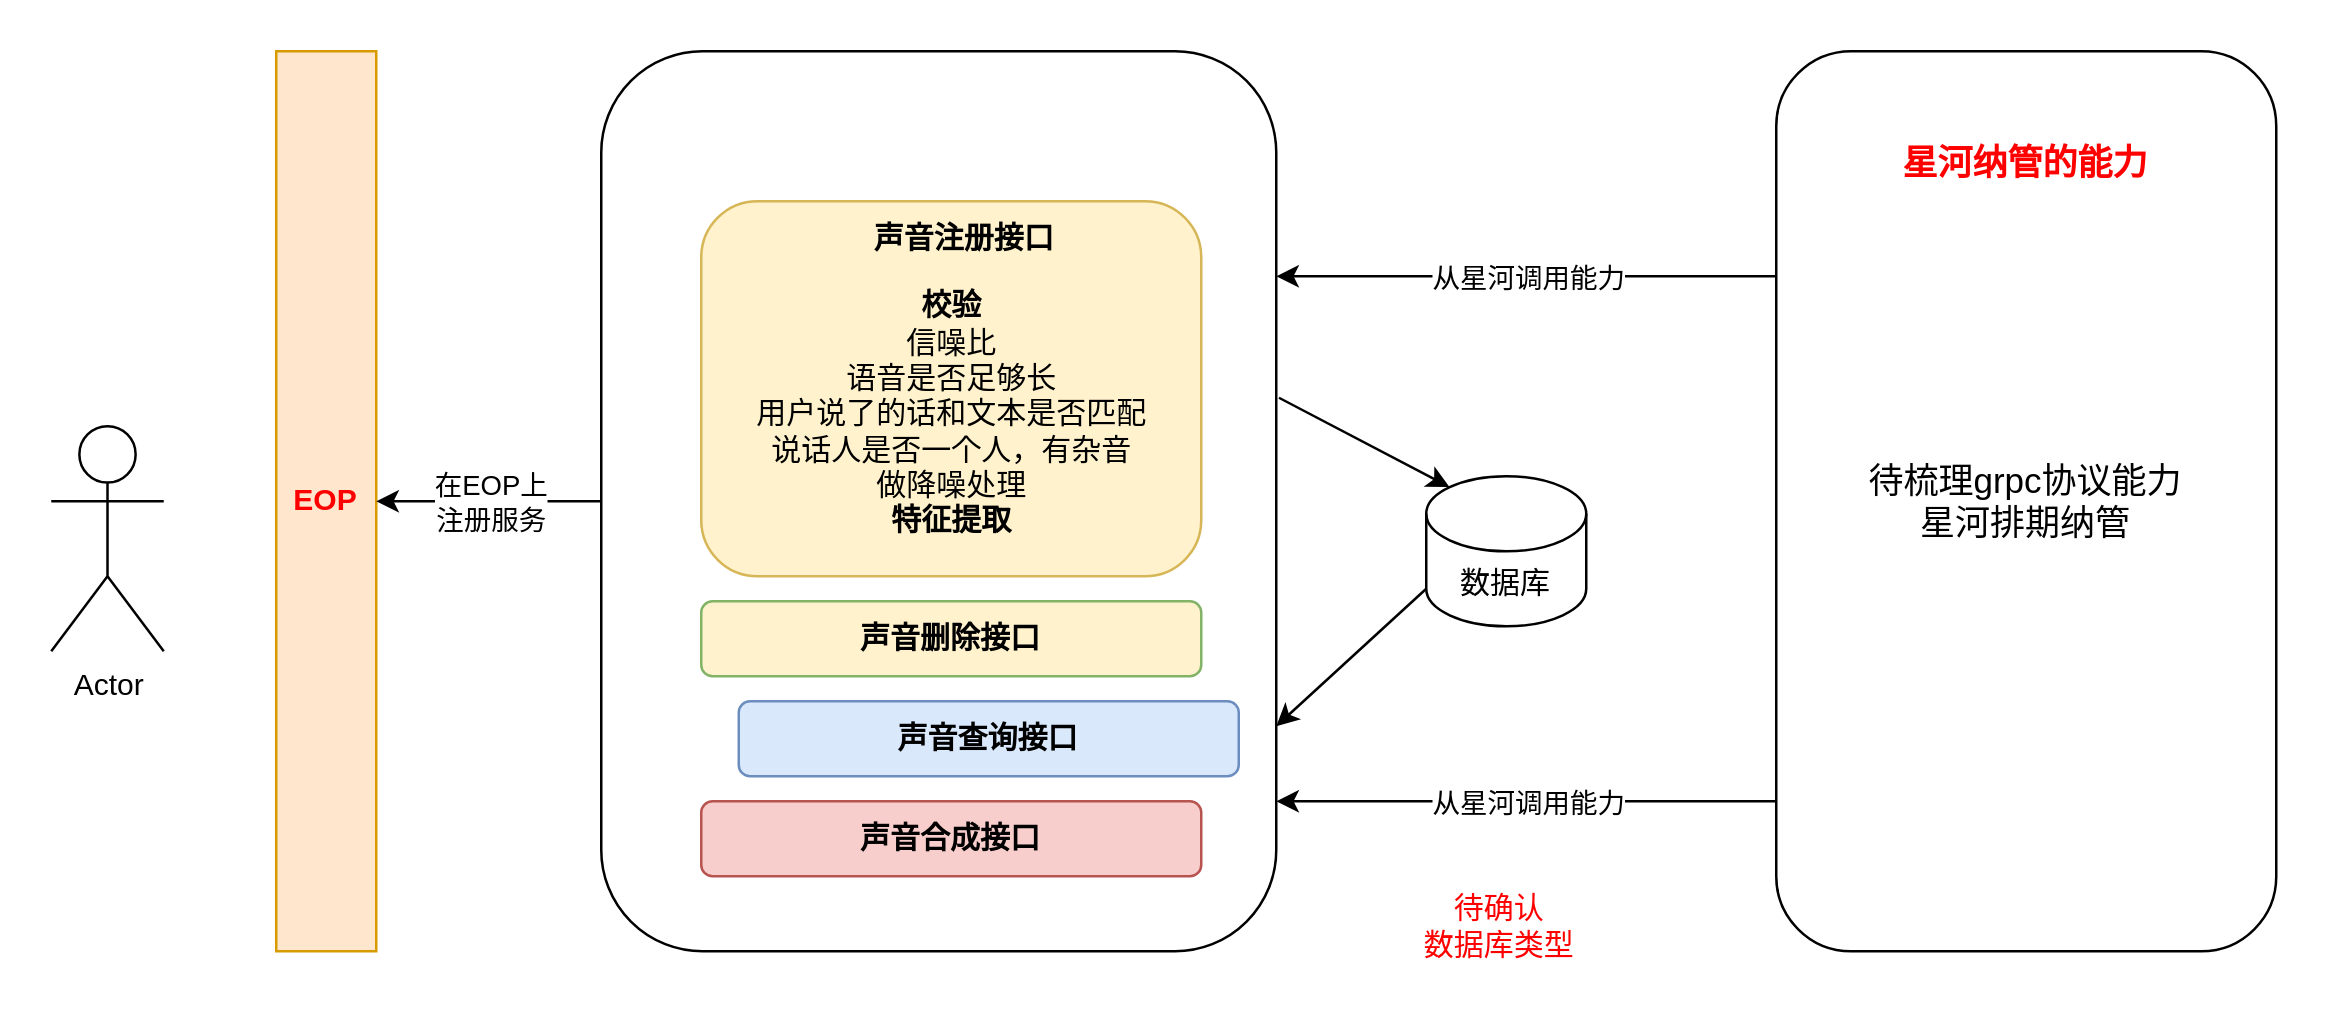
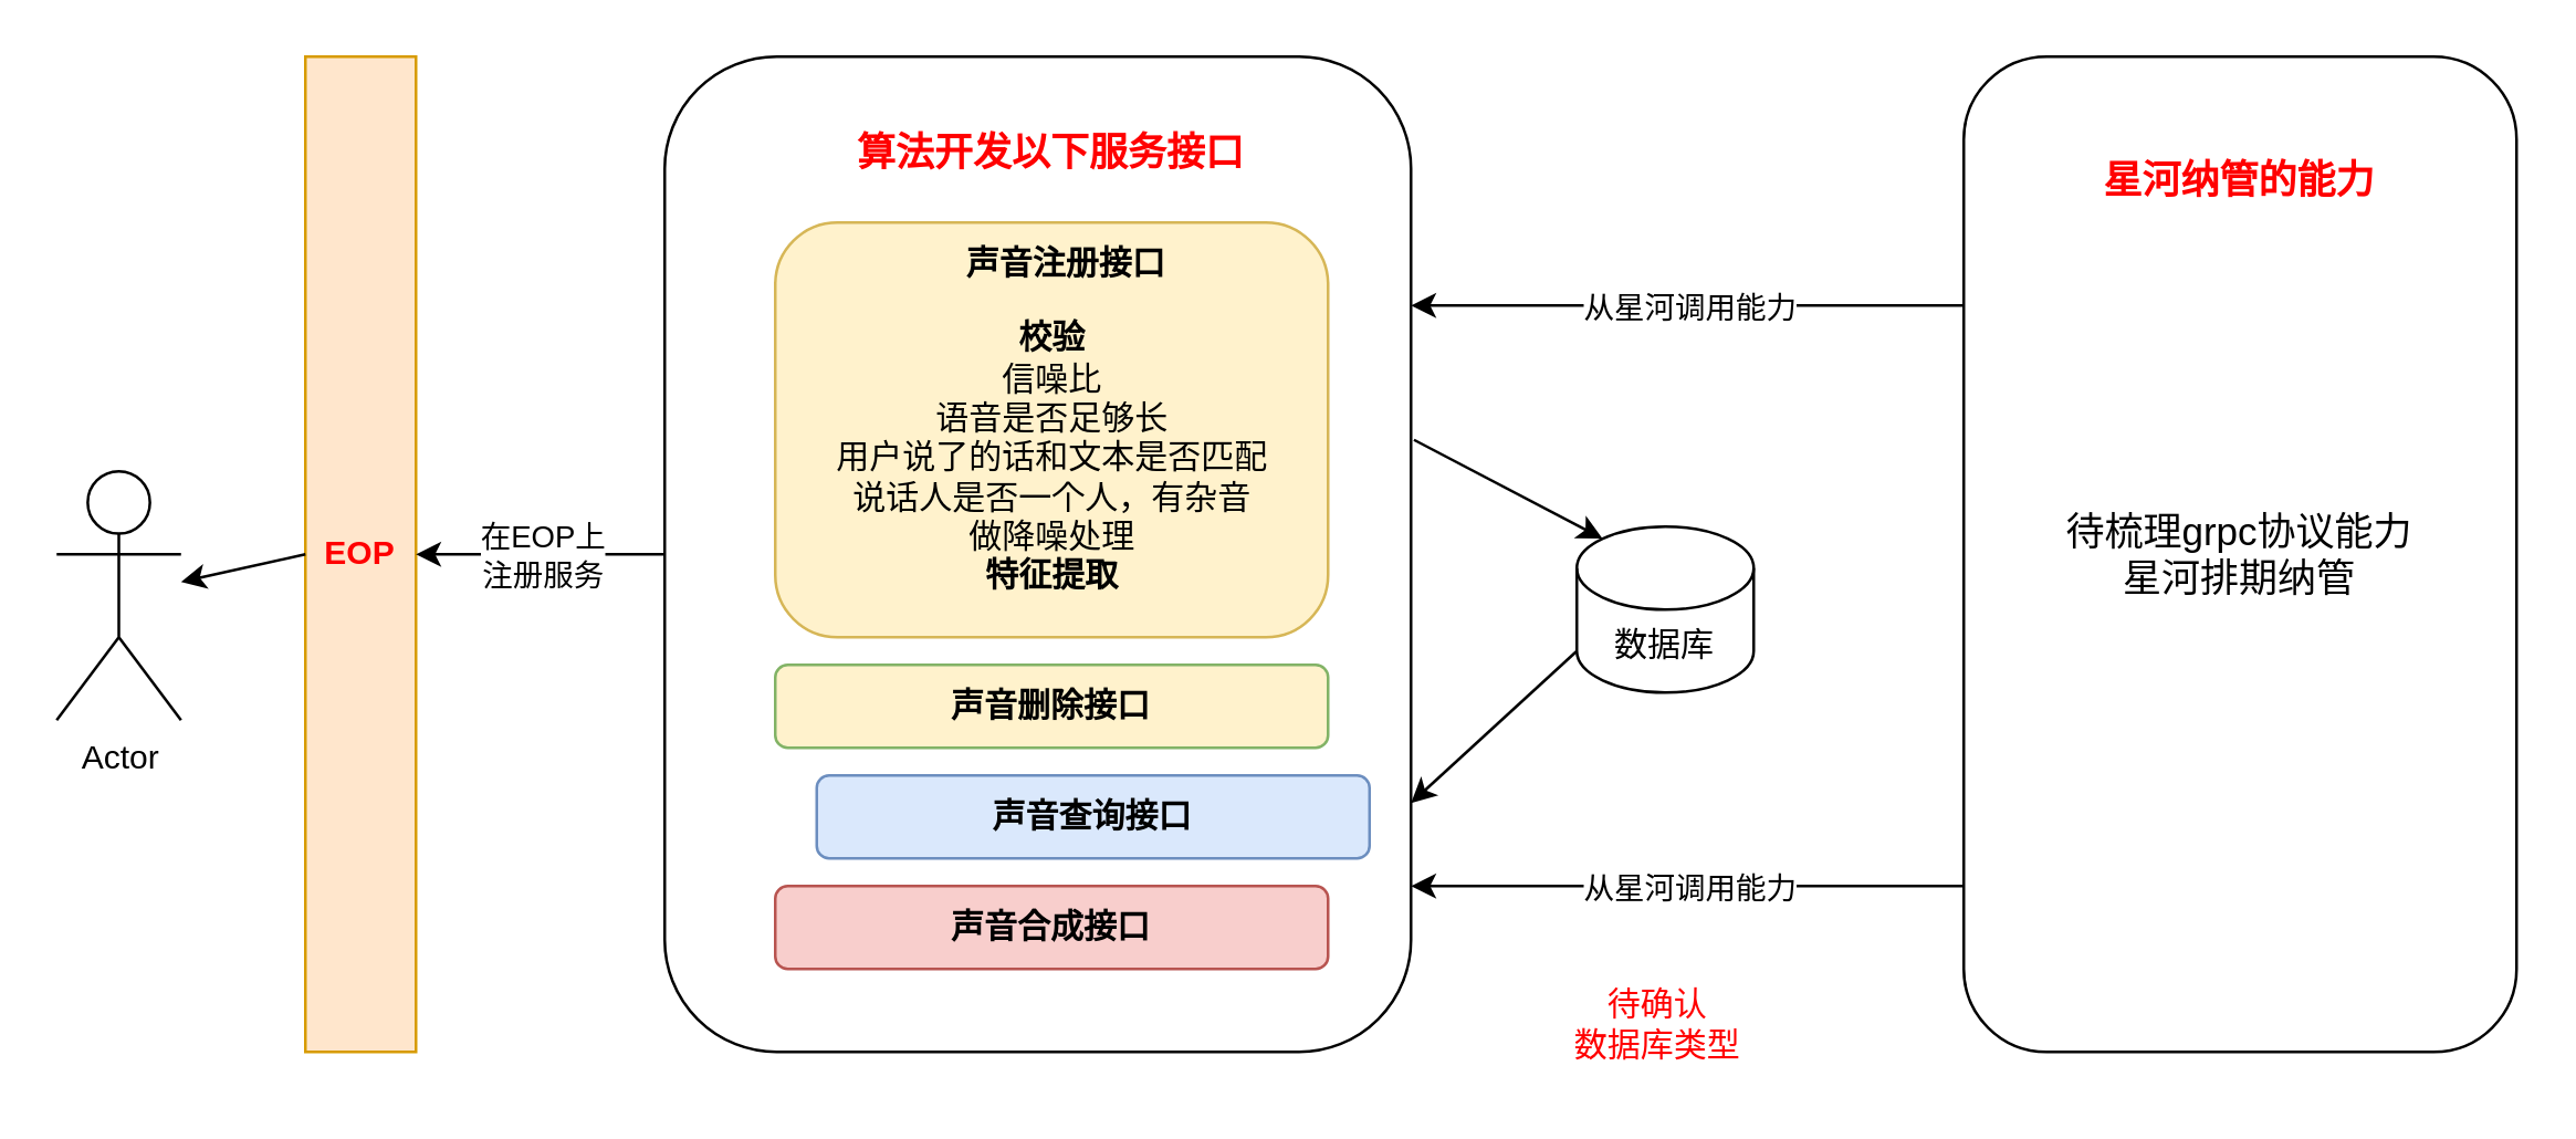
  <mxCell id="0" />
  <mxCell id="1" parent="0" />
  <mxCell id="2" value="" style="rounded=1;whiteSpace=wrap;html=1;" vertex="1" parent="1"><mxGeometry x="240" y="20" width="270" height="360" as="geometry" /></mxCell>
  <mxCell id="3" value="&lt;font style=&quot;text-wrap-mode: nowrap; font-size: 14px;&quot;&gt;待梳理grpc协议能力&lt;br&gt;星河排期纳管&lt;/font&gt;" style="rounded=1;whiteSpace=wrap;html=1;" vertex="1" parent="1"><mxGeometry x="710" y="20" width="200" height="360" as="geometry" /></mxCell>
  <mxCell id="4" value="" style="rounded=1;whiteSpace=wrap;html=1;fillColor=#fff2cc;strokeColor=#d6b656;" parent="1" vertex="1"><mxGeometry x="280" y="80" width="200" height="150" as="geometry" /></mxCell>
+ <mxCell id="5" value="&lt;font size=&quot;1&quot; color=&quot;#ff0000&quot;&gt;&lt;b style=&quot;font-size: 14px;&quot;&gt;算法开发以下服务接口&lt;/b&gt;&lt;/font&gt;" style="text;html=1;align=center;verticalAlign=middle;whiteSpace=wrap;rounded=0;" parent="1" vertex="1"><mxGeometry x="300" y="40" width="160" height="30" as="geometry" /></mxCell>
  <mxCell id="6" value="&lt;font size=&quot;1&quot; color=&quot;#ff0000&quot;&gt;&lt;b style=&quot;font-size: 14px;&quot;&gt;星河纳管的能力&lt;/b&gt;&lt;/font&gt;" style="text;html=1;align=center;verticalAlign=middle;whiteSpace=wrap;rounded=0;" parent="1" vertex="1"><mxGeometry x="760" y="50" width="100" height="30" as="geometry" /></mxCell>
  <mxCell id="7" value="&lt;b&gt;声音删除接口&lt;/b&gt;" style="rounded=1;whiteSpace=wrap;html=1;fillColor=#fff2cc;strokeColor=#82b366;" parent="1" vertex="1"><mxGeometry x="280" y="240" width="200" height="30" as="geometry" /></mxCell>
  <mxCell id="8" value="&lt;b&gt;声音查询接口&lt;/b&gt;" style="rounded=1;whiteSpace=wrap;html=1;fillColor=#dae8fc;strokeColor=#6c8ebf;" parent="1" vertex="1"><mxGeometry x="295" y="280" width="200" height="30" as="geometry" /></mxCell>
  <mxCell id="9" value="&lt;b&gt;&lt;font&gt;校验&lt;/font&gt;&lt;/b&gt;&lt;div&gt;&lt;span style=&quot;background-color: transparent; color: light-dark(rgb(0, 0, 0), rgb(255, 255, 255));&quot;&gt;信噪比&lt;/span&gt;&lt;/div&gt;&lt;div&gt;&lt;div&gt;语音是否足够长&lt;/div&gt;&lt;div&gt;用户说了的话和文本是否匹配&lt;/div&gt;&lt;div&gt;说话人是否一个人，有杂音&lt;/div&gt;&lt;div&gt;做降噪处理&lt;/div&gt;&lt;/div&gt;&lt;div&gt;&lt;b&gt;&lt;font&gt;特征提取&lt;/font&gt;&lt;/b&gt;&lt;/div&gt;" style="text;html=1;align=center;verticalAlign=middle;resizable=0;points=[];autosize=1;strokeColor=none;fillColor=none;" vertex="1" parent="1"><mxGeometry x="290" y="110" width="180" height="110" as="geometry" /></mxCell>
  <mxCell id="10" value="&lt;b&gt;声音注册接口&lt;/b&gt;" style="text;html=1;align=center;verticalAlign=middle;resizable=0;points=[];autosize=1;strokeColor=none;fillColor=none;" vertex="1" parent="1"><mxGeometry x="335" y="80" width="100" height="30" as="geometry" /></mxCell>
  <mxCell id="11" value="&lt;b&gt;声音合成接口&lt;/b&gt;" style="rounded=1;whiteSpace=wrap;html=1;fillColor=#f8cecc;strokeColor=#b85450;" vertex="1" parent="1"><mxGeometry x="280" y="320" width="200" height="30" as="geometry" /></mxCell>
  <mxCell id="12" value="数据库" style="shape=cylinder3;whiteSpace=wrap;html=1;boundedLbl=1;backgroundOutline=1;size=15;" vertex="1" parent="1"><mxGeometry x="570" y="190" width="64" height="60" as="geometry" /></mxCell>
  <mxCell id="13" value="&lt;font style=&quot;color: rgb(255, 0, 0);&quot;&gt;待确认&lt;/font&gt;&lt;div&gt;&lt;font style=&quot;color: rgb(255, 0, 0);&quot;&gt;数据库类型&lt;/font&gt;&lt;/div&gt;" style="text;html=1;align=center;verticalAlign=middle;resizable=0;points=[];autosize=1;strokeColor=none;fillColor=none;" vertex="1" parent="1"><mxGeometry x="559" y="350" width="80" height="40" as="geometry" /></mxCell>
  <mxCell id="14" value="" style="endArrow=classic;html=1;rounded=0;exitX=0;exitY=0.25;exitDx=0;exitDy=0;entryX=1;entryY=0.25;entryDx=0;entryDy=0;" edge="1" parent="1" source="3" target="2"><mxGeometry relative="1" as="geometry"><mxPoint x="520" y="200" as="sourcePoint" /><mxPoint x="510" y="150" as="targetPoint" /></mxGeometry></mxCell>
  <mxCell id="15" value="从星河调用能力" style="edgeLabel;resizable=0;html=1;;align=center;verticalAlign=middle;" connectable="0" vertex="1" parent="14"><mxGeometry relative="1" as="geometry" /></mxCell>
  <mxCell id="16" value="&lt;b&gt;&lt;font style=&quot;color: rgb(255, 0, 0);&quot;&gt;EOP&lt;/font&gt;&lt;/b&gt;" style="rounded=0;whiteSpace=wrap;html=1;fillColor=#ffe6cc;strokeColor=#d79b00;" vertex="1" parent="1"><mxGeometry x="110" y="20" width="40" height="360" as="geometry" /></mxCell>
  <mxCell id="17" value="" style="endArrow=classic;html=1;rounded=0;exitX=0;exitY=0.5;exitDx=0;exitDy=0;entryX=1;entryY=0.5;entryDx=0;entryDy=0;" edge="1" parent="1" source="2" target="16"><mxGeometry relative="1" as="geometry"><mxPoint x="360" y="220" as="sourcePoint" /><mxPoint x="460" y="220" as="targetPoint" /></mxGeometry></mxCell>
  <mxCell id="18" value="在EOP上&lt;div&gt;注册服务&lt;/div&gt;" style="edgeLabel;resizable=0;html=1;;align=center;verticalAlign=middle;" connectable="0" vertex="1" parent="17"><mxGeometry relative="1" as="geometry" /></mxCell>
  <mxCell id="19" value="" style="endArrow=classic;html=1;rounded=0;exitX=1.004;exitY=0.385;exitDx=0;exitDy=0;exitPerimeter=0;entryX=0.145;entryY=0;entryDx=0;entryDy=4.35;entryPerimeter=0;" edge="1" parent="1" source="2" target="12"><mxGeometry width="50" height="50" relative="1" as="geometry"><mxPoint x="520" y="240" as="sourcePoint" /><mxPoint x="570" y="190" as="targetPoint" /></mxGeometry></mxCell>
  <mxCell id="20" value="" style="endArrow=classic;html=1;rounded=0;exitX=0;exitY=1;exitDx=0;exitDy=-15;exitPerimeter=0;entryX=1;entryY=0.75;entryDx=0;entryDy=0;" edge="1" parent="1" source="12" target="2"><mxGeometry width="50" height="50" relative="1" as="geometry"><mxPoint x="520" y="240" as="sourcePoint" /><mxPoint x="570" y="190" as="targetPoint" /></mxGeometry></mxCell>
  <mxCell id="21" value="" style="endArrow=classic;html=1;rounded=0;exitX=0;exitY=0.25;exitDx=0;exitDy=0;entryX=1;entryY=0.25;entryDx=0;entryDy=0;" edge="1" parent="1"><mxGeometry relative="1" as="geometry"><mxPoint x="710" y="320" as="sourcePoint" /><mxPoint x="510" y="320" as="targetPoint" /></mxGeometry></mxCell>
  <mxCell id="22" value="从星河调用能力" style="edgeLabel;resizable=0;html=1;;align=center;verticalAlign=middle;" connectable="0" vertex="1" parent="21"><mxGeometry relative="1" as="geometry" /></mxCell>
  <mxCell id="23" value="Actor" style="shape=umlActor;verticalLabelPosition=bottom;verticalAlign=top;html=1;outlineConnect=0;" vertex="1" parent="1"><mxGeometry x="20" y="170" width="45" height="90" as="geometry" /></mxCell>
+ <mxCell id="24" value="" style="endArrow=classic;html=1;rounded=0;exitX=0;exitY=0.5;exitDx=0;exitDy=0;" edge="1" parent="1" source="16" target="23"><mxGeometry relative="1" as="geometry"><mxPoint x="280" y="210" as="sourcePoint" /><mxPoint x="380" y="210" as="targetPoint" /></mxGeometry></mxCell>
